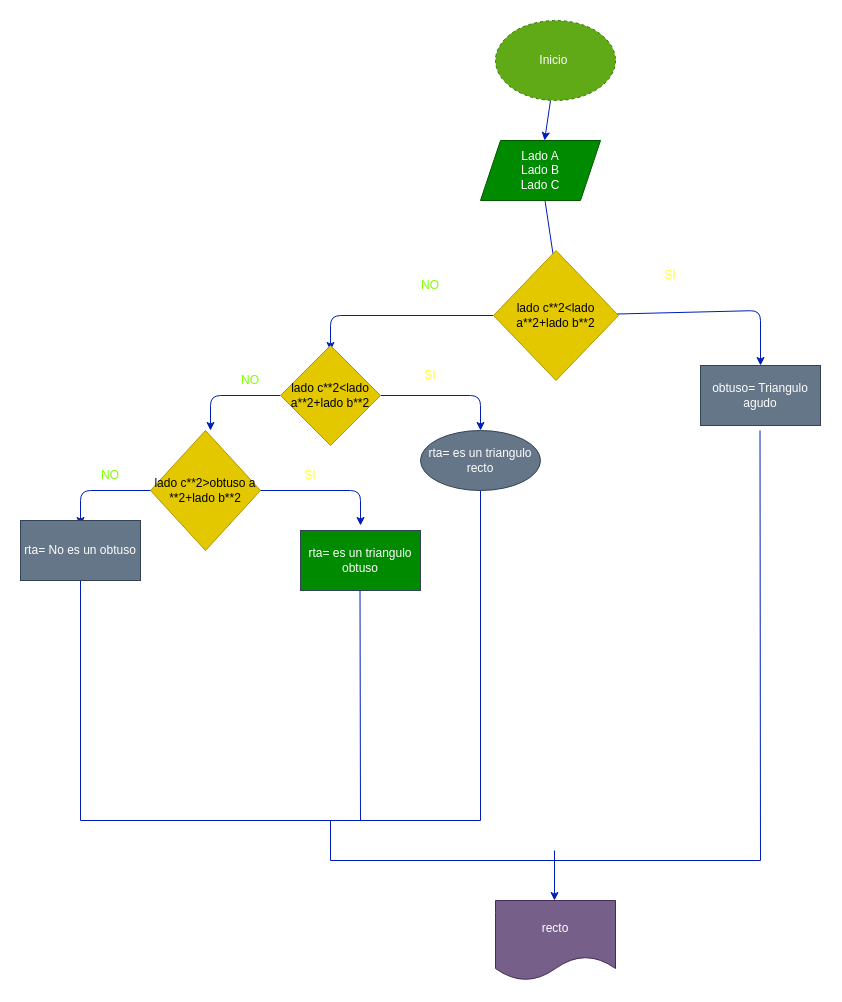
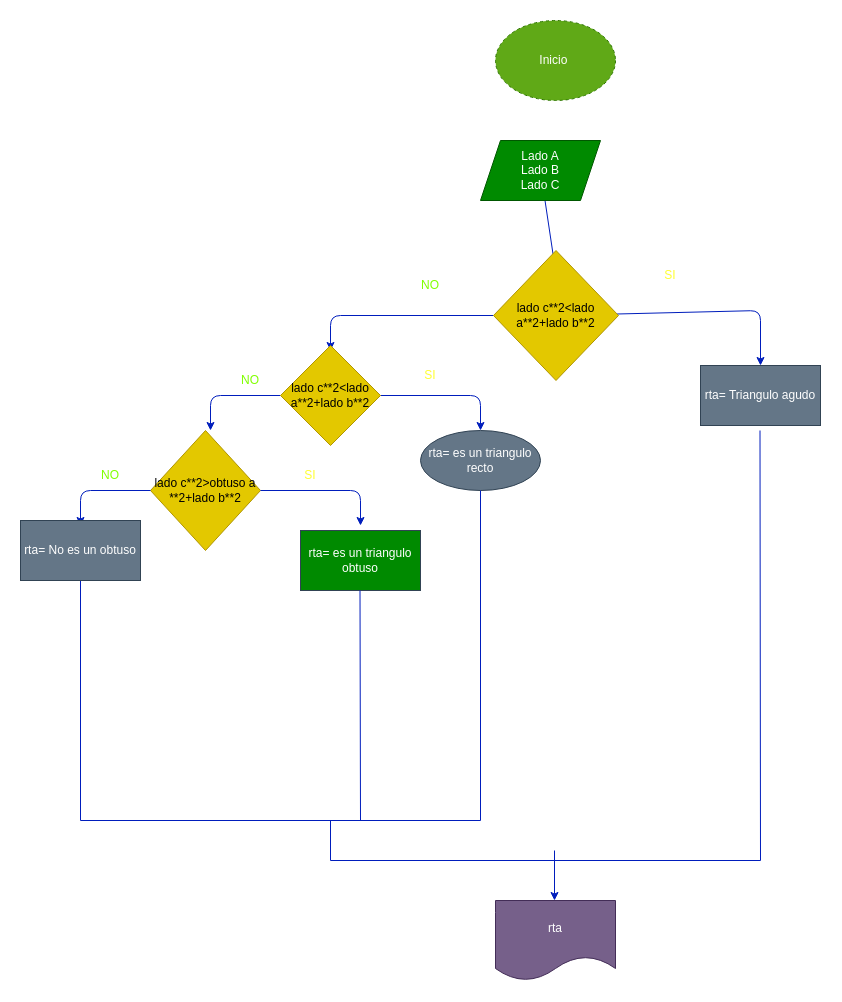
  <mxCell id="0" />
  <mxCell id="1" parent="0" />
- <mxCell id="2" value="" style="edgeStyle=none;html=1;fillColor=#0050ef;strokeColor=#001DBC;" parent="1" source="3" target="5" edge="1"><mxGeometry relative="1" as="geometry" /></mxCell>
  <mxCell id="3" value="Inicio&amp;nbsp;" style="ellipse;whiteSpace=wrap;html=1;fillColor=#60a917;fontColor=#ffffff;strokeColor=#2D7600;dashed=1;" parent="1" vertex="1"><mxGeometry x="495" width="120" height="80" as="geometry" y="20" /></mxCell>
  <mxCell id="4" value="" style="edgeStyle=none;html=1;fillColor=#0050ef;strokeColor=#001DBC;" parent="1" source="5" edge="1"><mxGeometry relative="1" as="geometry"><mxPoint x="555" y="270" as="targetPoint" /></mxGeometry></mxCell>
  <mxCell id="5" value="Lado A&lt;br&gt;Lado B&lt;br&gt;Lado C" style="shape=parallelogram;perimeter=parallelogramPerimeter;whiteSpace=wrap;html=1;fixedSize=1;fillColor=#008a00;fontColor=#ffffff;strokeColor=#005700;" parent="1" vertex="1"><mxGeometry x="480" y="140" width="120" height="60" as="geometry" /></mxCell>
  <mxCell id="6" value="" style="edgeStyle=none;html=1;fillColor=#0050ef;strokeColor=#001DBC;" parent="1" source="8" target="9" edge="1"><mxGeometry relative="1" as="geometry"><Array as="points"><mxPoint x="760" y="310" /></Array></mxGeometry></mxCell>
  <mxCell id="7" value="" style="edgeStyle=none;html=1;fillColor=#0050ef;strokeColor=#001DBC;" parent="1" source="8" edge="1"><mxGeometry relative="1" as="geometry"><Array as="points"><mxPoint x="330" y="315" /></Array><mxPoint x="330" y="350" as="targetPoint" /></mxGeometry></mxCell>
  <mxCell id="8" value="lado c**2&amp;lt;lado a**2+lado b**2" style="rhombus;whiteSpace=wrap;html=1;fillColor=#e3c800;fontColor=#000000;strokeColor=#B09500;" parent="1" vertex="1"><mxGeometry x="493" y="250" width="125" height="130" as="geometry" /></mxCell>
- <mxCell id="9" value="obtuso= Triangulo agudo" style="whiteSpace=wrap;html=1;fillColor=#647687;fontColor=#ffffff;strokeColor=#314354;" parent="1" vertex="1"><mxGeometry x="700" y="365" width="120" height="60" as="geometry" /></mxCell>
+ <mxCell id="9" value="rta= Triangulo agudo" style="whiteSpace=wrap;html=1;fillColor=#647687;fontColor=#ffffff;strokeColor=#314354;" parent="1" vertex="1"><mxGeometry x="700" y="365" width="120" height="60" as="geometry" /></mxCell>
  <mxCell id="10" value="lado c**2&amp;gt;obtuso a **2+lado b**2" style="rhombus;whiteSpace=wrap;html=1;fillColor=#e3c800;fontColor=#000000;strokeColor=#B09500;" parent="1" vertex="1"><mxGeometry x="150" y="430" width="110" height="120" as="geometry" /></mxCell>
  <mxCell id="11" value="rta= es un triangulo obtuso" style="whiteSpace=wrap;html=1;fillColor=#008a00;fontColor=#ffffff;strokeColor=#314354;" parent="1" vertex="1"><mxGeometry x="300" y="530" width="120" height="60" as="geometry" /></mxCell>
  <mxCell id="12" value="" style="edgeStyle=none;html=1;fillColor=#0050ef;strokeColor=#001DBC;" parent="1" source="14" target="15" edge="1"><mxGeometry relative="1" as="geometry"><Array as="points"><mxPoint x="480" y="395" /></Array></mxGeometry></mxCell>
  <mxCell id="13" value="" style="edgeStyle=none;html=1;fillColor=#0050ef;strokeColor=#001DBC;" parent="1" source="14" edge="1"><mxGeometry relative="1" as="geometry"><Array as="points"><mxPoint x="210" y="395" /></Array><mxPoint x="210" y="430" as="targetPoint" /></mxGeometry></mxCell>
  <mxCell id="14" value="lado c**2&amp;lt;lado a**2+lado b**2" style="rhombus;whiteSpace=wrap;html=1;fillColor=#e3c800;fontColor=#000000;strokeColor=#B09500;" parent="1" vertex="1"><mxGeometry x="280" y="345" width="100" height="100" as="geometry" /></mxCell>
  <mxCell id="15" value="rta= es un triangulo recto" style="ellipse;whiteSpace=wrap;html=1;fillColor=#647687;fontColor=#ffffff;strokeColor=#314354;" parent="1" vertex="1"><mxGeometry x="420" y="430" width="120" height="60" as="geometry" /></mxCell>
- <mxCell id="16" value="recto" style="shape=document;whiteSpace=wrap;html=1;boundedLbl=1;fillColor=#76608a;fontColor=#ffffff;strokeColor=#432D57;" parent="1" vertex="1"><mxGeometry x="495" y="900" width="120" height="80" as="geometry" /></mxCell>
+ <mxCell id="16" value="rta" style="shape=document;whiteSpace=wrap;html=1;boundedLbl=1;fillColor=#76608a;fontColor=#ffffff;strokeColor=#432D57;" parent="1" vertex="1"><mxGeometry x="495" y="900" width="120" height="80" as="geometry" /></mxCell>
  <mxCell id="17" value="&lt;font color=&quot;#80ff00&quot;&gt;NO&lt;/font&gt;" style="text;html=1;strokeColor=none;fillColor=none;align=center;verticalAlign=middle;whiteSpace=wrap;rounded=0;" parent="1" vertex="1"><mxGeometry x="220" y="365" width="60" height="30" as="geometry" /></mxCell>
  <mxCell id="18" value="&lt;font color=&quot;#ffff33&quot;&gt;SI&lt;/font&gt;" style="text;html=1;strokeColor=none;fillColor=none;align=center;verticalAlign=middle;whiteSpace=wrap;rounded=0;" parent="1" vertex="1"><mxGeometry x="280" y="460" width="60" height="30" as="geometry" /></mxCell>
  <mxCell id="19" value="" style="endArrow=none;html=1;entryX=0.5;entryY=1;entryDx=0;entryDy=0;fillColor=#0050ef;strokeColor=#001DBC;" parent="1" edge="1"><mxGeometry width="50" height="50" relative="1" as="geometry"><mxPoint x="80" y="820" as="sourcePoint" /><mxPoint x="80" y="580" as="targetPoint" /></mxGeometry></mxCell>
  <mxCell id="20" value="" style="endArrow=none;html=1;entryX=0.5;entryY=1;entryDx=0;entryDy=0;fillColor=#0050ef;strokeColor=#001DBC;" parent="1" target="15" edge="1"><mxGeometry width="50" height="50" relative="1" as="geometry"><mxPoint x="480" y="820" as="sourcePoint" /><mxPoint x="510" y="690" as="targetPoint" /></mxGeometry></mxCell>
  <mxCell id="21" value="" style="endArrow=none;html=1;entryX=0.5;entryY=1;entryDx=0;entryDy=0;fillColor=#0050ef;strokeColor=#001DBC;" parent="1" edge="1"><mxGeometry width="50" height="50" relative="1" as="geometry"><mxPoint x="760" y="860" as="sourcePoint" /><mxPoint x="759.5" y="430" as="targetPoint" /></mxGeometry></mxCell>
  <mxCell id="22" value="&lt;font color=&quot;#ffff33&quot;&gt;SI&lt;/font&gt;" style="text;html=1;strokeColor=none;fillColor=none;align=center;verticalAlign=middle;whiteSpace=wrap;rounded=0;" parent="1" vertex="1"><mxGeometry x="400" y="360" width="60" height="30" as="geometry" /></mxCell>
  <mxCell id="23" value="&lt;font color=&quot;#80ff00&quot;&gt;NO&lt;/font&gt;" style="text;html=1;strokeColor=none;fillColor=none;align=center;verticalAlign=middle;whiteSpace=wrap;rounded=0;" parent="1" vertex="1"><mxGeometry x="400" y="270" width="60" height="30" as="geometry" /></mxCell>
  <mxCell id="24" value="&lt;font color=&quot;#ffff33&quot;&gt;SI&lt;/font&gt;" style="text;html=1;strokeColor=none;fillColor=none;align=center;verticalAlign=middle;whiteSpace=wrap;rounded=0;" parent="1" vertex="1"><mxGeometry x="640" y="260" width="60" height="30" as="geometry" /></mxCell>
  <mxCell id="25" value="" style="endArrow=none;html=1;fontColor=#33FF33;fillColor=#0050ef;strokeColor=#001DBC;" parent="1" edge="1"><mxGeometry width="50" height="50" relative="1" as="geometry"><mxPoint x="80" y="820" as="sourcePoint" /><mxPoint x="480" y="820" as="targetPoint" /></mxGeometry></mxCell>
  <mxCell id="26" value="" style="endArrow=none;html=1;fontColor=#33FF33;fillColor=#0050ef;strokeColor=#001DBC;" parent="1" edge="1"><mxGeometry width="50" height="50" relative="1" as="geometry"><mxPoint x="330" y="820" as="sourcePoint" /><mxPoint x="330" y="860" as="targetPoint" /></mxGeometry></mxCell>
  <mxCell id="27" value="" style="edgeStyle=none;html=1;fillColor=#0050ef;strokeColor=#001DBC;" edge="1" parent="1"><mxGeometry relative="1" as="geometry"><Array as="points"><mxPoint x="360" y="490" /></Array><mxPoint x="260" y="490" as="sourcePoint" /><mxPoint x="360" y="525" as="targetPoint" /></mxGeometry></mxCell>
  <mxCell id="28" value="" style="edgeStyle=none;html=1;fillColor=#0050ef;strokeColor=#001DBC;" edge="1" parent="1"><mxGeometry relative="1" as="geometry"><Array as="points"><mxPoint x="80" y="490" /></Array><mxPoint x="150" y="490" as="sourcePoint" /><mxPoint x="80" y="525" as="targetPoint" /></mxGeometry></mxCell>
  <mxCell id="29" value="rta= No es un obtuso" style="whiteSpace=wrap;html=1;fillColor=#647687;fontColor=#ffffff;strokeColor=#314354;" vertex="1" parent="1"><mxGeometry x="20" y="520" width="120" height="60" as="geometry" /></mxCell>
  <mxCell id="30" value="&lt;font color=&quot;#80ff00&quot;&gt;NO&lt;/font&gt;" style="text;html=1;strokeColor=none;fillColor=none;align=center;verticalAlign=middle;whiteSpace=wrap;rounded=0;" vertex="1" parent="1"><mxGeometry x="80" y="460" width="60" height="30" as="geometry" /></mxCell>
  <mxCell id="31" value="" style="endArrow=none;html=1;fontColor=#33FF33;fillColor=#0050ef;strokeColor=#001DBC;" edge="1" parent="1"><mxGeometry width="50" height="50" relative="1" as="geometry"><mxPoint x="330" y="860" as="sourcePoint" /><mxPoint x="760" y="860" as="targetPoint" /></mxGeometry></mxCell>
  <mxCell id="32" value="" style="edgeStyle=none;html=1;fillColor=#0050ef;strokeColor=#001DBC;" edge="1" parent="1"><mxGeometry relative="1" as="geometry"><mxPoint x="554" y="850" as="sourcePoint" /><mxPoint x="554" y="900" as="targetPoint" /></mxGeometry></mxCell>
  <mxCell id="33" value="" style="endArrow=none;html=1;entryX=0.5;entryY=1;entryDx=0;entryDy=0;fillColor=#0050ef;strokeColor=#001DBC;" edge="1" parent="1"><mxGeometry width="50" height="50" relative="1" as="geometry"><mxPoint x="360" y="820" as="sourcePoint" /><mxPoint x="359.5" y="590" as="targetPoint" /></mxGeometry></mxCell>
